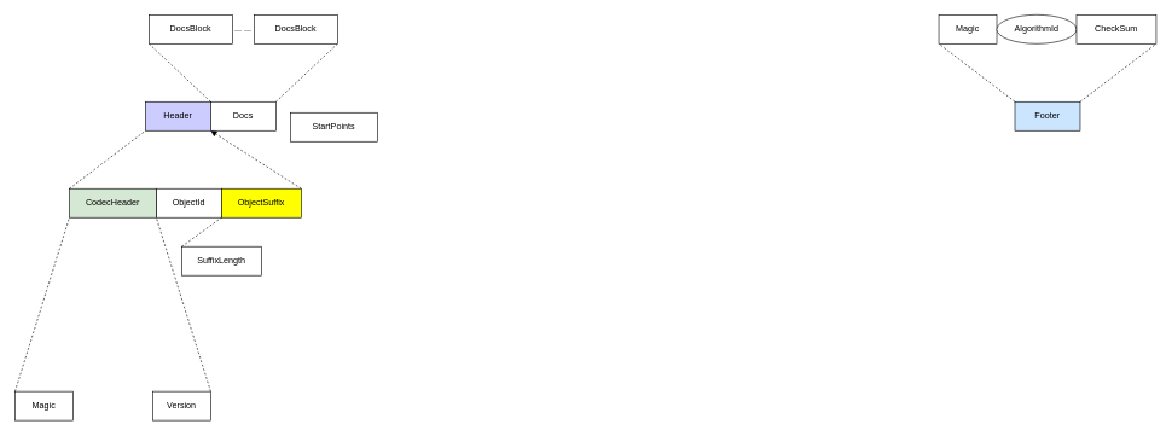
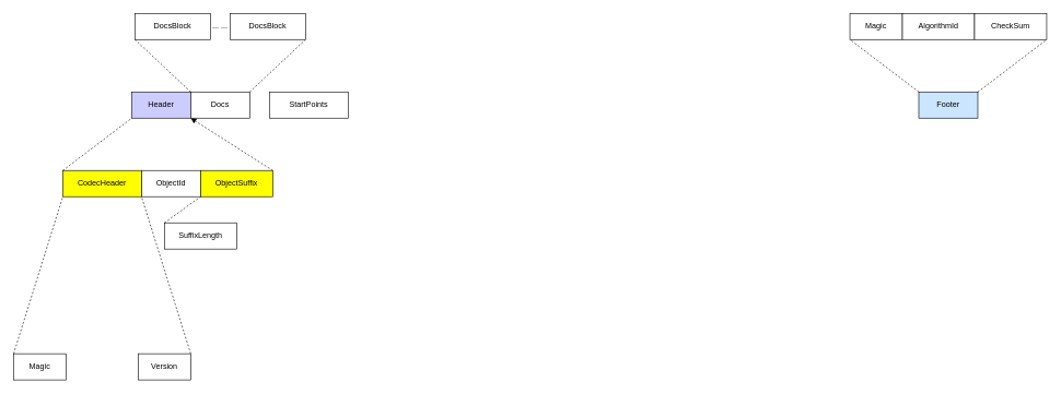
  <mxCell id="0" />
  <mxCell id="1" parent="0" />
  <mxCell id="2" value="" style="group" vertex="1" connectable="0" parent="1"><mxGeometry x="1295" y="20" width="300" height="160" as="geometry" /></mxCell>
  <mxCell id="3" value="" style="group" vertex="1" connectable="0" parent="2"><mxGeometry width="300" height="160" as="geometry" /></mxCell>
  <mxCell id="4" value="Footer" style="rounded=0;whiteSpace=wrap;html=1;fillColor=#CCE5FF;" vertex="1" parent="3"><mxGeometry x="105" y="120" width="90" height="40" as="geometry" /></mxCell>
  <mxCell id="5" value="Magic" style="rounded=0;whiteSpace=wrap;html=1;" vertex="1" parent="3"><mxGeometry width="80" height="40" as="geometry" /></mxCell>
- <mxCell id="6" value="AlgorithmId" style="ellipse;whiteSpace=wrap;html=1;" vertex="1" parent="3"><mxGeometry x="80" width="110" height="40" as="geometry" /></mxCell>
+ <mxCell id="6" value="AlgorithmId" style="rounded=0;whiteSpace=wrap;html=1;" vertex="1" parent="3"><mxGeometry x="80" width="110" height="40" as="geometry" /></mxCell>
  <mxCell id="7" value="CheckSum" style="rounded=0;whiteSpace=wrap;html=1;" vertex="1" parent="3"><mxGeometry x="190" width="110" height="40" as="geometry" /></mxCell>
  <mxCell id="8" value="" style="endArrow=none;dashed=1;html=1;exitX=0;exitY=0;exitDx=0;exitDy=0;entryX=0;entryY=1;entryDx=0;entryDy=0;" edge="1" parent="3" source="4" target="5"><mxGeometry width="50" height="50" relative="1" as="geometry"><mxPoint x="125" y="70" as="sourcePoint" /><mxPoint x="175" y="20" as="targetPoint" /></mxGeometry></mxCell>
  <mxCell id="9" value="" style="endArrow=none;dashed=1;html=1;exitX=1;exitY=0;exitDx=0;exitDy=0;entryX=1;entryY=1;entryDx=0;entryDy=0;" edge="1" parent="3" source="4" target="7"><mxGeometry width="50" height="50" relative="1" as="geometry"><mxPoint x="115" y="130" as="sourcePoint" /><mxPoint x="10" y="50" as="targetPoint" /></mxGeometry></mxCell>
  <mxCell id="10" value="" style="group" vertex="1" connectable="0" parent="1"><mxGeometry x="20" y="140" width="585" height="440" as="geometry" /></mxCell>
  <mxCell id="11" value="Header" style="rounded=0;whiteSpace=wrap;html=1;fillColor=#CCCCFF;fontColor=#000000;" vertex="1" parent="10"><mxGeometry x="180" width="90" height="40" as="geometry" /></mxCell>
  <mxCell id="12" value="ObjectId" style="rounded=0;whiteSpace=wrap;html=1;" vertex="1" parent="10"><mxGeometry x="195" y="120" width="90" height="40" as="geometry" /></mxCell>
  <mxCell id="13" value="" style="endArrow=none;dashed=1;html=1;entryX=0;entryY=1;entryDx=0;entryDy=0;exitX=0;exitY=0;exitDx=0;exitDy=0;" edge="1" parent="10" source="20" target="11"><mxGeometry width="50" height="50" relative="1" as="geometry"><mxPoint x="10" y="510" as="sourcePoint" /><mxPoint x="85" y="290" as="targetPoint" /></mxGeometry></mxCell>
  <mxCell id="14" value="" style="endArrow=block;dashed=1;html=1;entryX=1;entryY=1;entryDx=0;entryDy=0;exitX=1;exitY=0;exitDx=0;exitDy=0;" edge="1" parent="10" source="16" target="11"><mxGeometry width="50" height="50" relative="1" as="geometry"><mxPoint x="85" y="250" as="sourcePoint" /><mxPoint x="190" y="35" as="targetPoint" /></mxGeometry></mxCell>
  <mxCell id="15" value="" style="group" vertex="1" connectable="0" parent="10"><mxGeometry x="230" y="120" width="220" height="120" as="geometry" /></mxCell>
  <mxCell id="16" value="ObjectSuffix" style="rounded=0;whiteSpace=wrap;html=1;fillColor=#FFFF00;fontColor=#000000;" vertex="1" parent="15"><mxGeometry x="55" width="110" height="40" as="geometry" /></mxCell>
  <mxCell id="17" value="SuffixLength" style="rounded=0;whiteSpace=wrap;html=1;" vertex="1" parent="15"><mxGeometry y="80" width="110" height="40" as="geometry" /></mxCell>
  <mxCell id="18" value="" style="endArrow=none;dashed=1;html=1;entryX=0;entryY=1;entryDx=0;entryDy=0;exitX=0;exitY=0;exitDx=0;exitDy=0;" edge="1" parent="15" source="17" target="16"><mxGeometry width="50" height="50" relative="1" as="geometry"><mxPoint x="110" y="190" as="sourcePoint" /><mxPoint x="160" y="140" as="targetPoint" /></mxGeometry></mxCell>
  <mxCell id="19" value="" style="group" vertex="1" connectable="0" parent="10"><mxGeometry y="120" width="270" height="320" as="geometry" /></mxCell>
- <mxCell id="20" value="CodecHeader" style="rounded=0;whiteSpace=wrap;html=1;fillColor=#d5e8d4;strokeColor=#000000;" vertex="1" parent="19"><mxGeometry x="75" width="120" height="40" as="geometry" /></mxCell>
+ <mxCell id="20" value="CodecHeader" style="rounded=0;whiteSpace=wrap;html=1;fillColor=#ffff00;strokeColor=#000000;" vertex="1" parent="19"><mxGeometry x="75" width="120" height="40" as="geometry" /></mxCell>
  <mxCell id="21" value="Magic" style="rounded=0;whiteSpace=wrap;html=1;" vertex="1" parent="19"><mxGeometry y="280" width="80" height="40" as="geometry" /></mxCell>
  <mxCell id="22" value="Version" style="rounded=0;whiteSpace=wrap;html=1;" vertex="1" parent="19"><mxGeometry x="190" y="280" width="80" height="40" as="geometry" /></mxCell>
  <mxCell id="23" value="" style="endArrow=none;dashed=1;html=1;entryX=0;entryY=1;entryDx=0;entryDy=0;exitX=0;exitY=0;exitDx=0;exitDy=0;" edge="1" parent="19" source="21" target="20"><mxGeometry width="50" height="50" relative="1" as="geometry"><mxPoint x="170" y="190" as="sourcePoint" /><mxPoint x="220" y="140" as="targetPoint" /></mxGeometry></mxCell>
  <mxCell id="24" value="" style="endArrow=none;dashed=1;html=1;entryX=0;entryY=1;entryDx=0;entryDy=0;exitX=1;exitY=0;exitDx=0;exitDy=0;" edge="1" parent="10" source="22" target="12"><mxGeometry width="50" height="50" relative="1" as="geometry"><mxPoint x="340" y="510" as="sourcePoint" /><mxPoint x="415" y="290" as="targetPoint" /></mxGeometry></mxCell>
- <mxCell id="25" value="StartPoints" style="rounded=0;whiteSpace=wrap;html=1;" vertex="1" parent="10"><mxGeometry x="380" y="15" width="120" height="40" as="geometry" /></mxCell>
+ <mxCell id="25" value="StartPoints" style="rounded=0;whiteSpace=wrap;html=1;" vertex="1" parent="10"><mxGeometry x="390" width="120" height="40" as="geometry" /></mxCell>
  <mxCell id="26" value="Docs" style="rounded=0;whiteSpace=wrap;html=1;" vertex="1" parent="1"><mxGeometry x="290" y="140" width="90" height="40" as="geometry" /></mxCell>
  <mxCell id="27" value="" style="endArrow=none;dashed=1;html=1;entryX=0;entryY=1;entryDx=0;entryDy=0;exitX=0;exitY=0;exitDx=0;exitDy=0;" edge="1" parent="1" source="26" target="29"><mxGeometry width="50" height="50" relative="1" as="geometry"><mxPoint x="470" y="320" as="sourcePoint" /><mxPoint x="520" y="270" as="targetPoint" /></mxGeometry></mxCell>
  <mxCell id="28" value="" style="endArrow=none;dashed=1;html=1;entryX=1;entryY=1;entryDx=0;entryDy=0;exitX=1;exitY=0;exitDx=0;exitDy=0;" edge="1" parent="1" source="26" target="31"><mxGeometry width="50" height="50" relative="1" as="geometry"><mxPoint x="420" y="270" as="sourcePoint" /><mxPoint x="450" y="60" as="targetPoint" /></mxGeometry></mxCell>
  <mxCell id="29" value="DocsBlock" style="rounded=0;whiteSpace=wrap;html=1;" vertex="1" parent="1"><mxGeometry x="205" y="20" width="115" height="40" as="geometry" /></mxCell>
  <mxCell id="30" value="... ..." style="text;html=1;strokeColor=none;fillColor=none;align=center;verticalAlign=middle;whiteSpace=wrap;rounded=0;" vertex="1" parent="1"><mxGeometry x="320" y="32.5" width="30" height="15" as="geometry" /></mxCell>
  <mxCell id="31" value="DocsBlock" style="rounded=0;whiteSpace=wrap;html=1;" vertex="1" parent="1"><mxGeometry x="350" y="20" width="115" height="40" as="geometry" /></mxCell>
